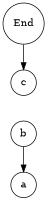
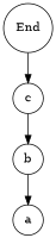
  strict digraph {
    node [shape=circle type=FunctionDeclaration]
    edge [type=call]
    n1 [label=b]
    n2 [label=a]
    n3 [label=End type=ExitPoint]
    n4 [label=c]
    n1 -> n2
    n3 -> n4
+   n4 -> n1
  }
